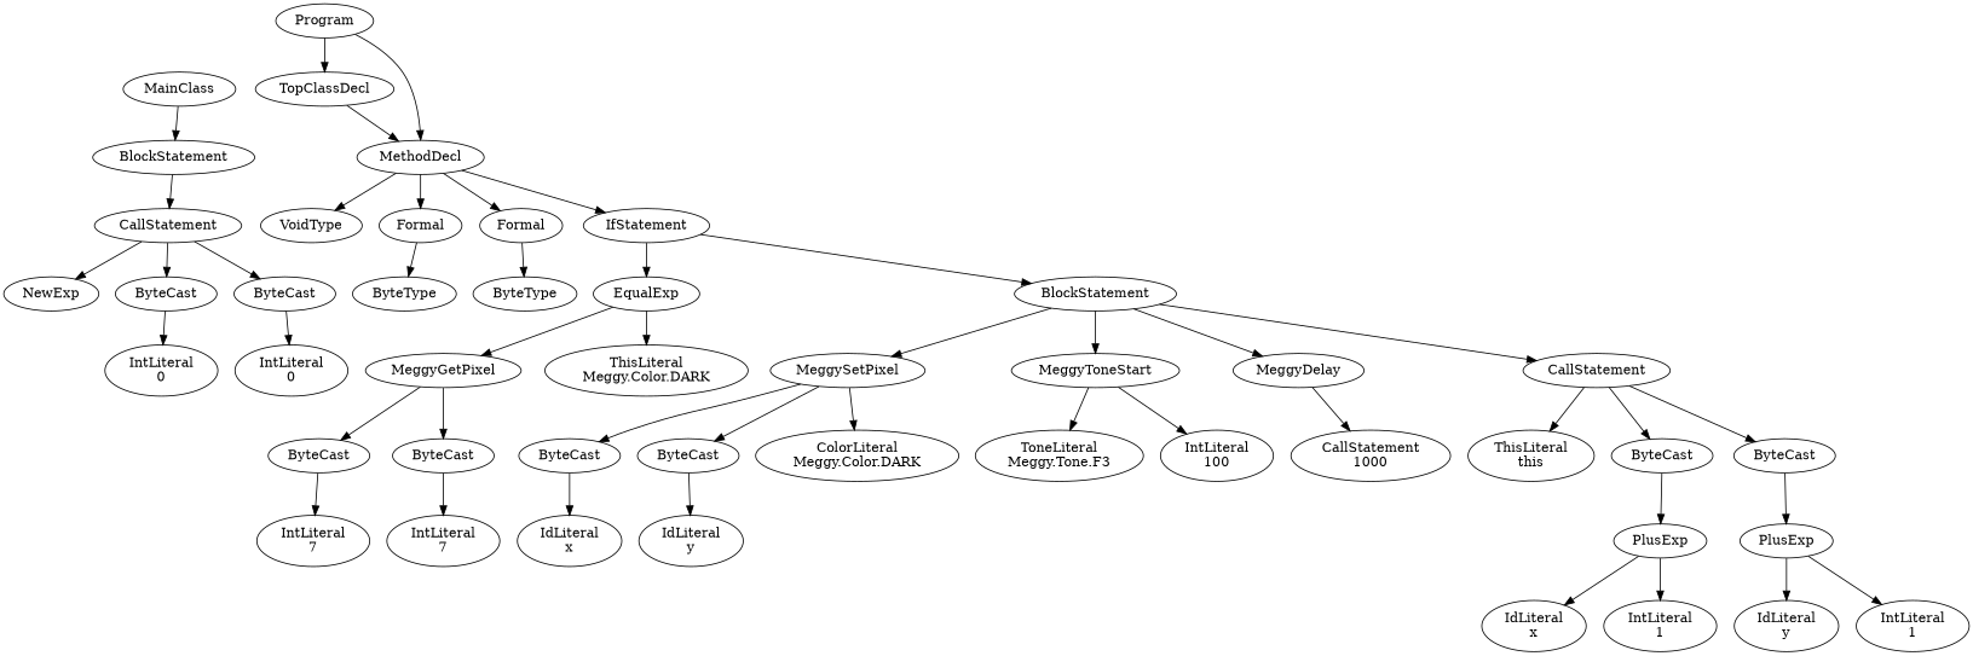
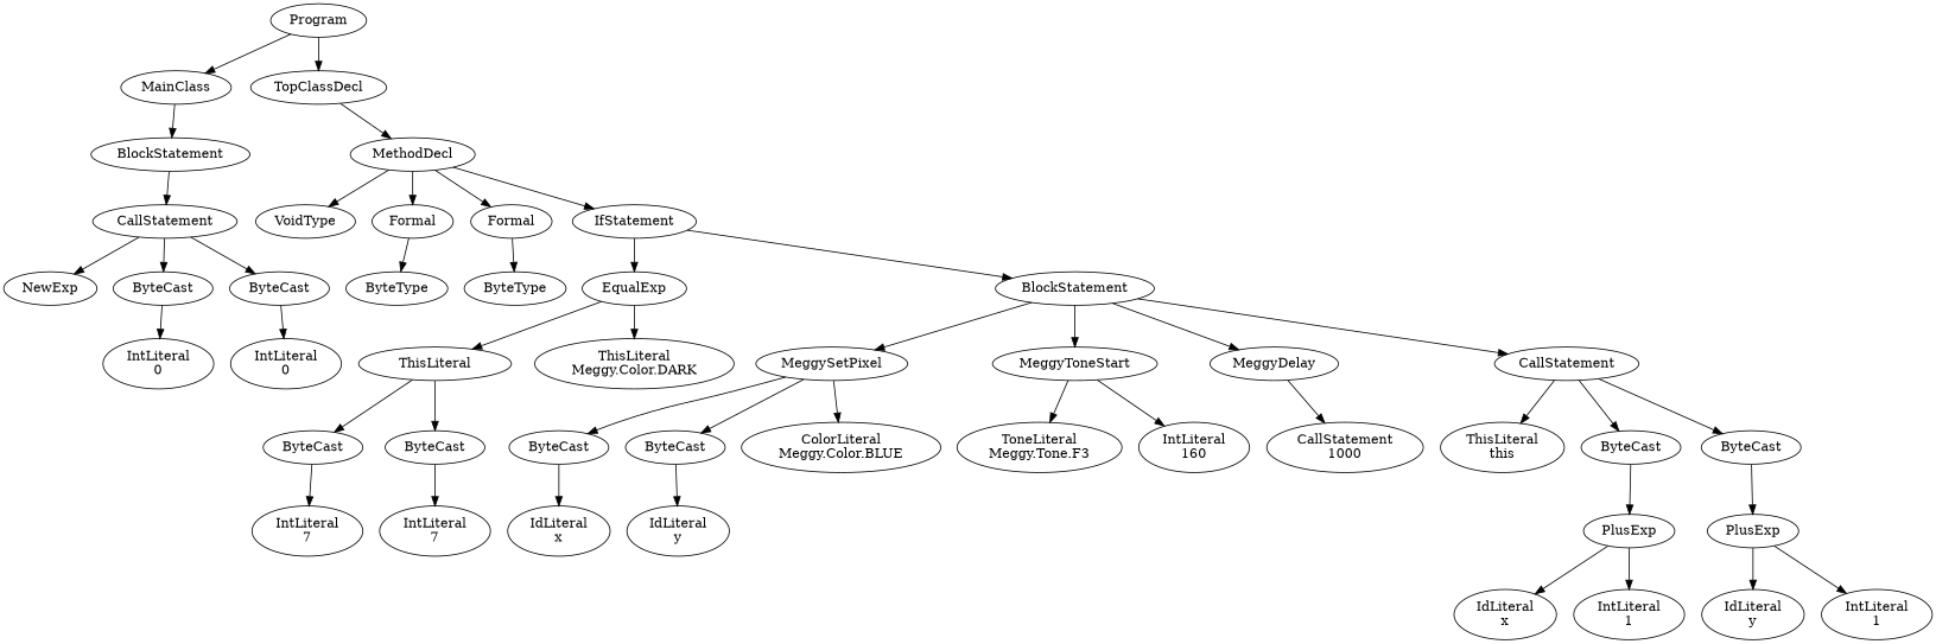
  digraph {
    n1 [label=Program]
    n2 [label=MainClass]
    n3 [label=TopClassDecl]
    n4 [label=BlockStatement]
    n5 [label=MethodDecl]
    n6 [label=CallStatement]
    n7 [label=NewExp]
    n8 [label=ByteCast]
    n9 [label=ByteCast]
    n10 [label="IntLiteral\n0"]
    n11 [label="IntLiteral\n0"]
    n12 [label=VoidType]
    n13 [label=Formal]
    n14 [label=Formal]
    n15 [label=IfStatement]
    n16 [label=ByteType]
    n17 [label=ByteType]
    n18 [label=EqualExp]
    n19 [label=BlockStatement]
-   n20 [label=MeggyGetPixel]
+   n20 [label=ThisLiteral]
    n21 [label="ThisLiteral\nMeggy.Color.DARK"]
    n22 [label=MeggySetPixel]
    n23 [label=MeggyToneStart]
    n24 [label=MeggyDelay]
    n25 [label=CallStatement]
    n26 [label=ByteCast]
    n27 [label=ByteCast]
    n28 [label="IntLiteral\n7"]
    n29 [label="IntLiteral\n7"]
    n30 [label=ByteCast]
    n31 [label=ByteCast]
-   n32 [label="ColorLiteral\nMeggy.Color.DARK"]
+   n32 [label="ColorLiteral\nMeggy.Color.BLUE"]
    n33 [label="ToneLiteral\nMeggy.Tone.F3"]
-   n34 [label="IntLiteral\n100"]
+   n34 [label="IntLiteral\n160"]
    n35 [label="CallStatement\n1000"]
    n36 [label="ThisLiteral\nthis"]
    n37 [label=ByteCast]
    n38 [label=ByteCast]
    n39 [label="IdLiteral\nx"]
    n40 [label="IdLiteral\ny"]
    n41 [label=PlusExp]
    n42 [label=PlusExp]
    n43 [label="IdLiteral\nx"]
    n44 [label="IntLiteral\n1"]
    n45 [label="IdLiteral\ny"]
    n46 [label="IntLiteral\n1"]
-   n1 -> n5
+   n1 -> n2
    n1 -> n3
    n2 -> n4
    n3 -> n5
    n4 -> n6
    n5 -> n12
    n5 -> n13
    n5 -> n14
    n5 -> n15
    n6 -> n7
    n6 -> n8
    n6 -> n9
    n8 -> n10
    n9 -> n11
    n13 -> n16
    n14 -> n17
    n15 -> n18
    n15 -> n19
    n18 -> n20
    n18 -> n21
    n19 -> n22
    n19 -> n23
    n19 -> n24
    n19 -> n25
    n20 -> n26
    n20 -> n27
    n22 -> n30
    n22 -> n31
    n22 -> n32
    n23 -> n33
    n23 -> n34
    n24 -> n35
    n25 -> n36
    n25 -> n37
    n25 -> n38
    n26 -> n28
    n27 -> n29
    n30 -> n39
    n31 -> n40
    n37 -> n41
    n38 -> n42
    n41 -> n43
    n41 -> n44
    n42 -> n45
    n42 -> n46
  }
